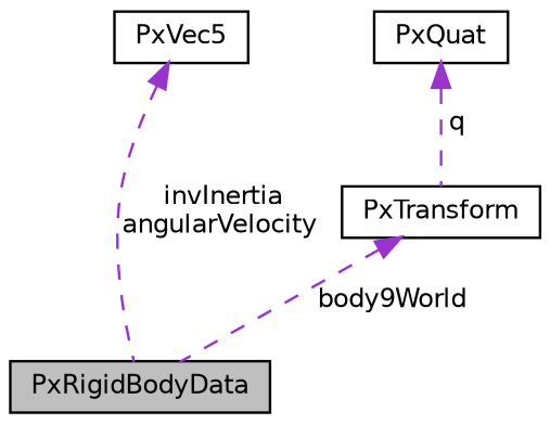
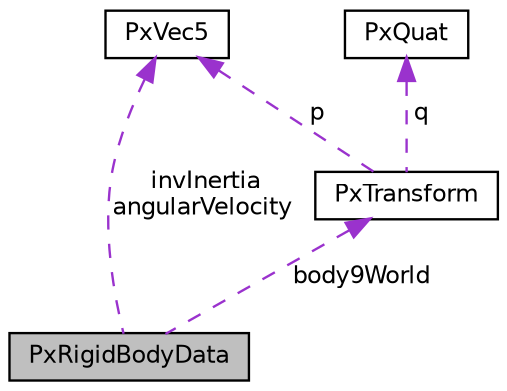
  digraph {
    node [color=black fillcolor=white fontname=Helvetica fontsize=10 shape=record style=filled]
    edge [color=darkorchid3 dir=back fontname=Helvetica fontsize=10 labelfontname=Helvetica labelfontsize=10 style=dashed]
    n1 [fillcolor=grey75 fontcolor=black height=0.2 label=PxRigidBodyData width=0.4]
    n2 [height=0.2 label=PxVec5 width=0.4]
    n3 [height=0.2 label=PxTransform width=0.4]
    n4 [height=0.2 label=PxQuat width=0.4]
    n2 -> n1 [label=" invInertia\nangularVelocity"]
+   n2 -> n3 [label=" p"]
    n3 -> n1 [label=" body9World"]
    n4 -> n3 [label=" q"]
  }
